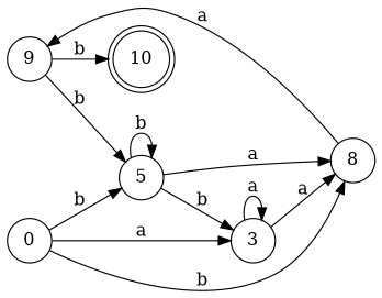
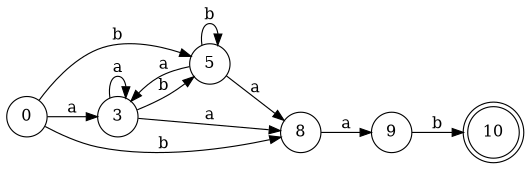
  digraph {
    rankdir=LR
    node [shape=circle]
    10 [shape=doublecircle]
    0
    3
    8
    5
    9
    0 -> 3 [label=a]
    0 -> 8 [label=b]
    0 -> 5 [label=b]
    3 -> 3 [label=a]
    3 -> 8 [label=a]
-   9 -> 5 [label=b]
+   3 -> 5 [label=b]
    8 -> 9 [label=a]
-   5 -> 3 [label=b]
+   5 -> 3 [label=a]
    5 -> 8 [label=a]
    5 -> 5 [label=b]
    9 -> 10 [label=b]
  }
